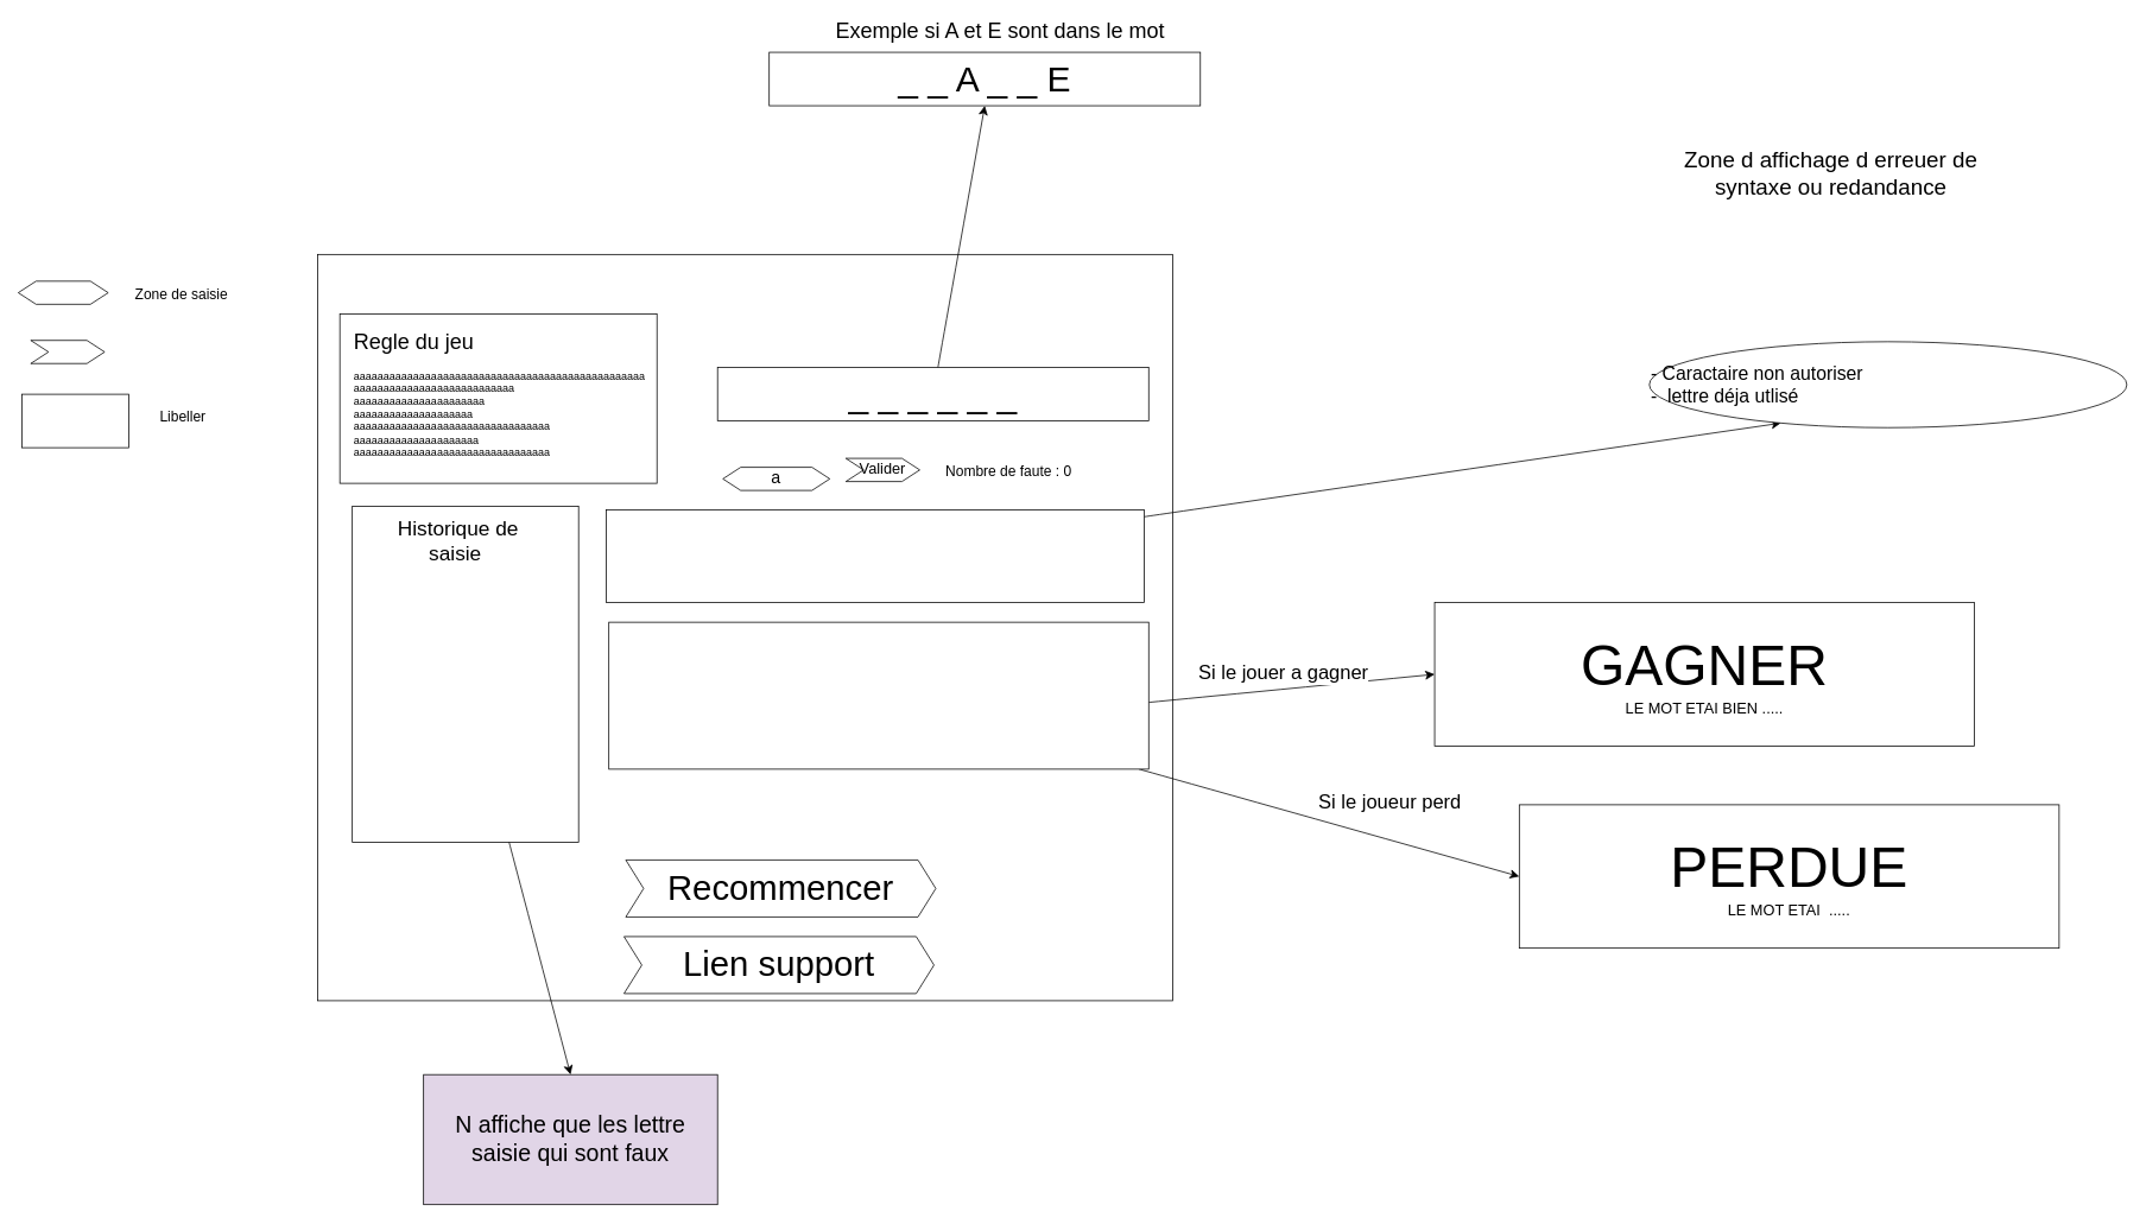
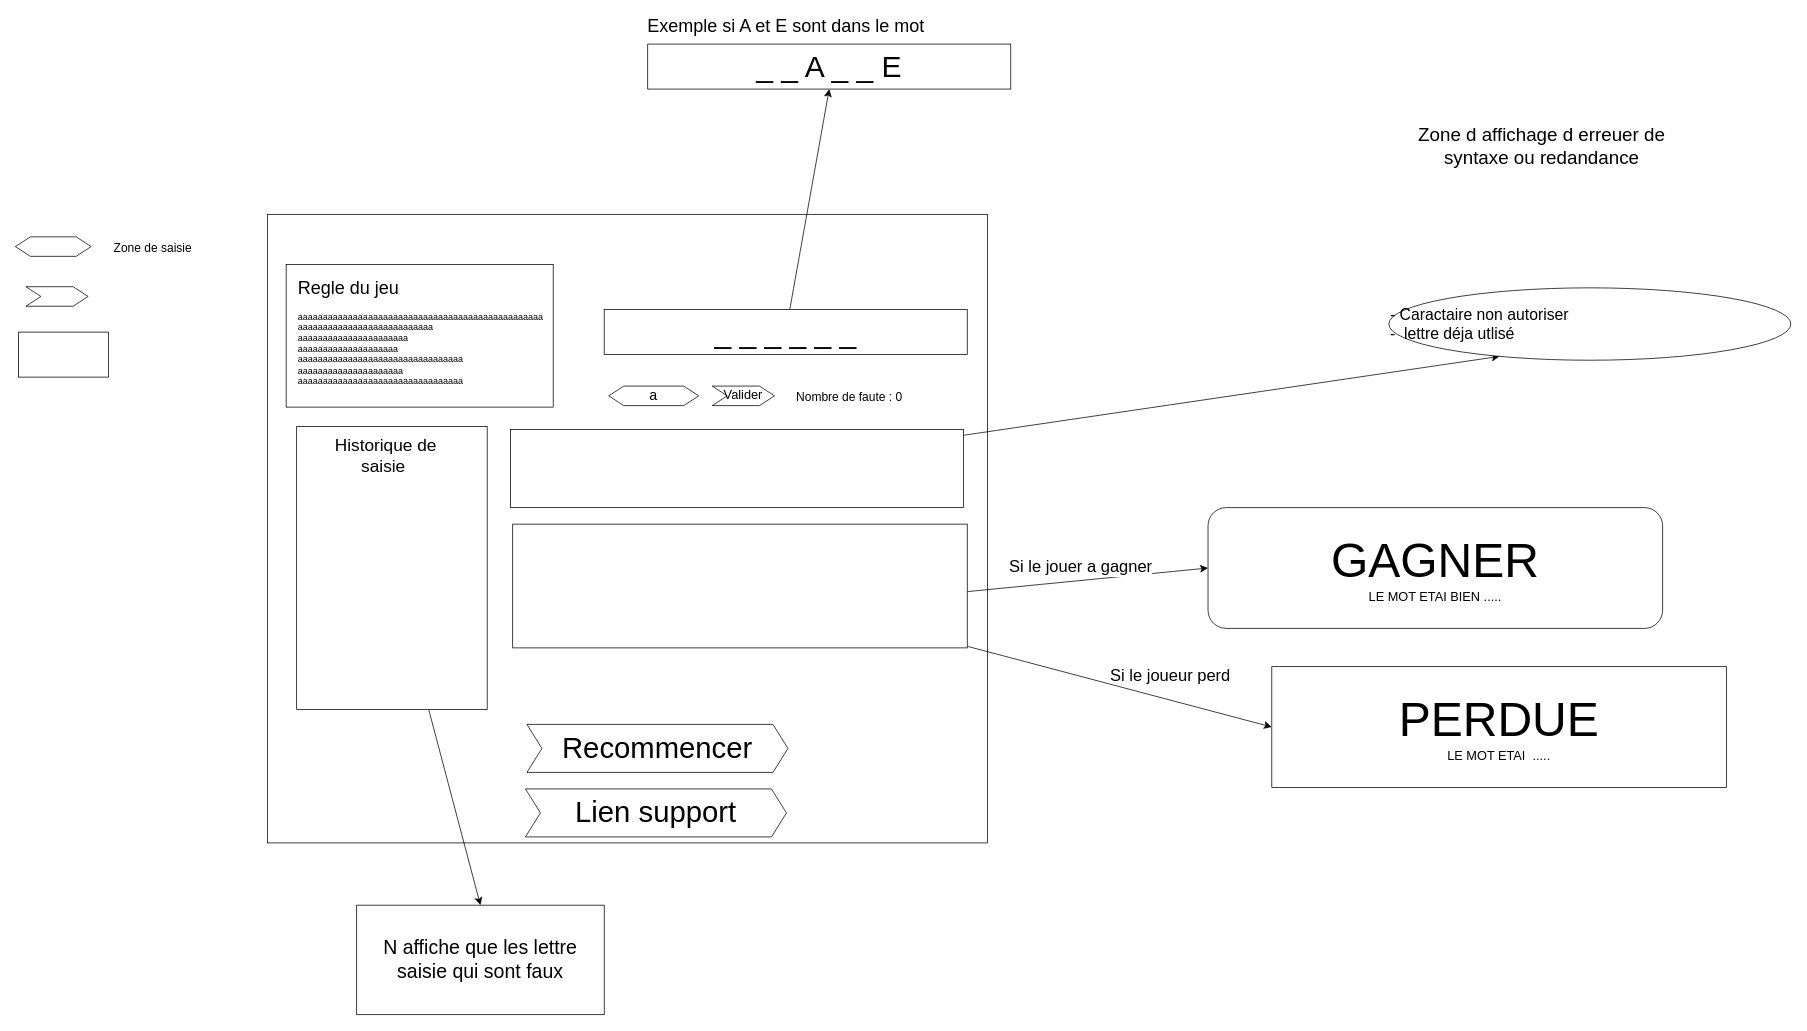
  <mxCell id="0" />
  <mxCell id="1" parent="0" />
  <mxCell id="2" value="" style="rounded=0;whiteSpace=wrap;html=1;" parent="1" vertex="1"><mxGeometry x="356" y="285" width="960" height="838" as="geometry" /></mxCell>
  <mxCell id="3" style="edgeStyle=none;curved=1;rounded=0;orthogonalLoop=1;jettySize=auto;html=1;exitX=0;exitY=0.5;exitDx=0;exitDy=0;fontSize=12;startSize=8;endSize=8;" parent="1" edge="1"><mxGeometry relative="1" as="geometry"><mxPoint x="528" y="509.5" as="sourcePoint" /><mxPoint x="528" y="509.5" as="targetPoint" /></mxGeometry></mxCell>
  <mxCell id="4" style="edgeStyle=none;curved=1;rounded=0;orthogonalLoop=1;jettySize=auto;html=1;entryX=0.5;entryY=1;entryDx=0;entryDy=0;fontSize=12;startSize=8;endSize=8;" parent="1" source="5" target="28" edge="1"><mxGeometry relative="1" as="geometry" /></mxCell>
  <mxCell id="5" value="&lt;span style=&quot;font-size: 40px;&quot;&gt;_ _ _ _ _ _&lt;/span&gt;" style="rounded=0;whiteSpace=wrap;html=1;" parent="1" vertex="1"><mxGeometry x="805" y="412" width="484" height="60" as="geometry" /></mxCell>
- <mxCell id="6" value="&lt;font style=&quot;font-size: 19px;&quot;&gt;a&lt;/font&gt;" style="shape=hexagon;perimeter=hexagonPerimeter2;whiteSpace=wrap;html=1;fixedSize=1;" parent="1" vertex="1"><mxGeometry x="811" y="524" width="120" height="26" as="geometry" /></mxCell>
+ <mxCell id="6" value="&lt;font style=&quot;font-size: 19px;&quot;&gt;a&lt;/font&gt;" style="shape=hexagon;perimeter=hexagonPerimeter2;whiteSpace=wrap;html=1;fixedSize=1;" parent="1" vertex="1"><mxGeometry x="811" y="514" width="120" height="26" as="geometry" /></mxCell>
  <mxCell id="7" value="" style="shape=hexagon;perimeter=hexagonPerimeter2;whiteSpace=wrap;html=1;fixedSize=1;" parent="1" vertex="1"><mxGeometry x="20" y="315" width="101" height="26" as="geometry" /></mxCell>
  <mxCell id="8" value="Zone de saisie" style="text;html=1;align=center;verticalAlign=middle;whiteSpace=wrap;rounded=0;fontSize=16;" parent="1" vertex="1"><mxGeometry x="141" y="315" width="125" height="30" as="geometry" /></mxCell>
  <mxCell id="9" value="&lt;font style=&quot;font-size: 17px;&quot;&gt;Valider&lt;/font&gt;" style="shape=step;perimeter=stepPerimeter;whiteSpace=wrap;html=1;fixedSize=1;" parent="1" vertex="1"><mxGeometry x="949" y="514" width="83" height="26" as="geometry" /></mxCell>
  <mxCell id="10" value="" style="shape=step;perimeter=stepPerimeter;whiteSpace=wrap;html=1;fixedSize=1;" parent="1" vertex="1"><mxGeometry x="34" y="381.5" width="83" height="26" as="geometry" /></mxCell>
  <mxCell id="11" value="Nombre de faute : 0" style="text;html=1;align=center;verticalAlign=middle;whiteSpace=wrap;rounded=0;fontSize=16;" parent="1" vertex="1"><mxGeometry x="1050" y="513" width="164" height="30" as="geometry" /></mxCell>
  <mxCell id="12" value="" style="rounded=0;whiteSpace=wrap;html=1;" parent="1" vertex="1"><mxGeometry x="395" y="568" width="254" height="377" as="geometry" /></mxCell>
  <mxCell id="13" value="&lt;font style=&quot;font-size: 23px;&quot;&gt;Historique de saisie&amp;nbsp;&lt;/font&gt;" style="text;html=1;align=center;verticalAlign=middle;whiteSpace=wrap;rounded=0;fontSize=16;" parent="1" vertex="1"><mxGeometry x="421" y="592" width="186" height="30" as="geometry" /></mxCell>
  <mxCell id="14" value="" style="rounded=0;whiteSpace=wrap;html=1;" parent="1" vertex="1"><mxGeometry x="381" y="352" width="356" height="190" as="geometry" /></mxCell>
  <mxCell id="15" value="&lt;h1 style=&quot;margin-top: 0px;&quot;&gt;&lt;span style=&quot;font-weight: normal;&quot;&gt;Regle du jeu&lt;/span&gt;&lt;/h1&gt;&lt;div&gt;aaaaaaaaaaaaaaaaaaaaaaaaaaaaaaaaaaaaaaaaaaaaaaaaa&lt;/div&gt;&lt;div&gt;aaaaaaaaaaaaaaaaaaaaaaaaaaa&lt;/div&gt;&lt;div&gt;aaaaaaaaaaaaaaaaaaaaaa&lt;/div&gt;&lt;div&gt;aaaaaaaaaaaaaaaaaaaa&lt;/div&gt;&lt;div&gt;aaaaaaaaaaaaaaaaaaaaaaaaaaaaaaaaa&lt;/div&gt;&lt;div&gt;aaaaaaaaaaaaaaaaaaaaa&lt;/div&gt;&lt;div&gt;aaaaaaaaaaaaaaaaaaaaaaaaaaaaaaaaa&lt;/div&gt;&lt;div&gt;&lt;br&gt;&lt;/div&gt;&lt;div&gt;&lt;br&gt;&lt;/div&gt;" style="text;html=1;whiteSpace=wrap;overflow=hidden;rounded=0;" parent="1" vertex="1"><mxGeometry x="395" y="363" width="342" height="180" as="geometry" /></mxCell>
  <mxCell id="16" style="edgeStyle=none;curved=1;rounded=0;orthogonalLoop=1;jettySize=auto;html=1;entryX=0;entryY=0.5;entryDx=0;entryDy=0;fontSize=12;startSize=8;endSize=8;" parent="1" target="20" edge="1"><mxGeometry relative="1" as="geometry"><mxPoint x="1289" y="788" as="sourcePoint" /></mxGeometry></mxCell>
  <mxCell id="17" value="&lt;font style=&quot;font-size: 22px;&quot;&gt;Si le jouer a gagner&lt;/font&gt;" style="edgeLabel;html=1;align=center;verticalAlign=middle;resizable=0;points=[];fontSize=12;" parent="16" vertex="1" connectable="0"><mxGeometry x="-0.348" y="-1" relative="1" as="geometry"><mxPoint x="46" y="-24" as="offset" /></mxGeometry></mxCell>
  <mxCell id="18" style="edgeStyle=none;curved=1;rounded=0;orthogonalLoop=1;jettySize=auto;html=1;entryX=0;entryY=0.5;entryDx=0;entryDy=0;fontSize=12;startSize=8;endSize=8;" parent="1" source="19" target="26" edge="1"><mxGeometry relative="1" as="geometry" /></mxCell>
  <mxCell id="19" value="" style="rounded=0;whiteSpace=wrap;html=1;" parent="1" vertex="1"><mxGeometry x="683" y="698" width="606" height="165" as="geometry" /></mxCell>
- <mxCell id="20" value="&lt;span style=&quot;font-size: 64px;&quot;&gt;GAGNER&lt;/span&gt;&lt;div&gt;&lt;font style=&quot;font-size: 17px;&quot;&gt;LE MOT ETAI BIEN .....&lt;/font&gt;&lt;/div&gt;" style="rounded=0;whiteSpace=wrap;html=1;" parent="1" vertex="1"><mxGeometry x="1610" y="676" width="606" height="161" as="geometry" /></mxCell>
+ <mxCell id="20" value="&lt;span style=&quot;font-size: 64px;&quot;&gt;GAGNER&lt;/span&gt;&lt;div&gt;&lt;font style=&quot;font-size: 17px;&quot;&gt;LE MOT ETAI BIEN .....&lt;/font&gt;&lt;/div&gt;" style="whiteSpace=wrap;html=1;rounded=1;" parent="1" vertex="1"><mxGeometry x="1610" y="676" width="606" height="161" as="geometry" /></mxCell>
  <mxCell id="21" style="edgeStyle=none;curved=1;rounded=0;orthogonalLoop=1;jettySize=auto;html=1;entryX=0.25;entryY=1;entryDx=0;entryDy=0;fontSize=12;startSize=8;endSize=8;" parent="1" source="22" target="30" edge="1"><mxGeometry relative="1" as="geometry" /></mxCell>
  <mxCell id="22" value="" style="rounded=0;whiteSpace=wrap;html=1;" parent="1" vertex="1"><mxGeometry x="680" y="572" width="604" height="104" as="geometry" /></mxCell>
  <mxCell id="23" value="" style="rounded=0;whiteSpace=wrap;html=1;" parent="1" vertex="1"><mxGeometry x="24" y="442" width="120" height="60" as="geometry" /></mxCell>
- <mxCell id="24" value="Libeller" style="text;html=1;align=center;verticalAlign=middle;whiteSpace=wrap;rounded=0;fontSize=16;" parent="1" vertex="1"><mxGeometry x="152" y="452" width="106" height="30" as="geometry" /></mxCell>
- <mxCell id="25" value="&lt;font style=&quot;font-size: 26px;&quot;&gt;N affiche que les lettre saisie qui sont faux&lt;/font&gt;" style="rounded=0;whiteSpace=wrap;html=1;fillColor=#e1d5e7;" parent="1" vertex="1"><mxGeometry x="475" y="1206" width="330" height="146" as="geometry" /></mxCell>
- <mxCell id="26" value="&lt;div&gt;&lt;font style=&quot;font-size: 64px;&quot;&gt;PERDUE&lt;/font&gt;&lt;/div&gt;&lt;div&gt;&lt;font style=&quot;font-size: 17px;&quot;&gt;LE MOT ETAI&amp;nbsp; .....&lt;/font&gt;&lt;/div&gt;" style="rounded=0;whiteSpace=wrap;html=1;" parent="1" vertex="1"><mxGeometry x="1705" y="903" width="606" height="161" as="geometry" /></mxCell>
+ <mxCell id="25" value="&lt;font style=&quot;font-size: 26px;&quot;&gt;N affiche que les lettre saisie qui sont faux&lt;/font&gt;" style="rounded=0;whiteSpace=wrap;html=1;" parent="1" vertex="1"><mxGeometry x="475" y="1206" width="330" height="146" as="geometry" /></mxCell>
+ <mxCell id="26" value="&lt;div&gt;&lt;font style=&quot;font-size: 64px;&quot;&gt;PERDUE&lt;/font&gt;&lt;/div&gt;&lt;div&gt;&lt;font style=&quot;font-size: 17px;&quot;&gt;LE MOT ETAI&amp;nbsp; .....&lt;/font&gt;&lt;/div&gt;" style="rounded=0;whiteSpace=wrap;html=1;" parent="1" vertex="1"><mxGeometry x="1695" y="888" width="606" height="161" as="geometry" /></mxCell>
  <mxCell id="27" value="&lt;font style=&quot;font-size: 22px;&quot;&gt;Si le joueur perd&lt;/font&gt;" style="text;html=1;align=center;verticalAlign=middle;whiteSpace=wrap;rounded=0;fontSize=16;" parent="1" vertex="1"><mxGeometry x="1460" y="886" width="200" height="30" as="geometry" /></mxCell>
  <mxCell id="28" value="&lt;span style=&quot;font-size: 40px;&quot;&gt;_ _ A _ _ E&lt;/span&gt;" style="rounded=0;whiteSpace=wrap;html=1;" parent="1" vertex="1"><mxGeometry x="863" y="58" width="484" height="60" as="geometry" /></mxCell>
- <mxCell id="29" value="&lt;font style=&quot;font-size: 24px;&quot;&gt;Exemple si A et E sont dans le mot&lt;/font&gt;" style="text;html=1;align=center;verticalAlign=middle;whiteSpace=wrap;rounded=0;fontSize=16;strokeWidth=4;" parent="1" vertex="1"><mxGeometry x="899.5" y="20" width="445" height="30" as="geometry" /></mxCell>
+ <mxCell id="29" value="&lt;font style=&quot;font-size: 24px;&quot;&gt;Exemple si A et E sont dans le mot&lt;/font&gt;" style="text;html=1;align=center;verticalAlign=middle;whiteSpace=wrap;rounded=0;fontSize=16;strokeWidth=4;" parent="1" vertex="1"><mxGeometry x="824.5" y="20" width="445" height="30" as="geometry" /></mxCell>
  <mxCell id="30" value="&lt;span style=&quot;font-size: 21px;&quot;&gt;- Caractaire non autoriser&amp;nbsp;&lt;/span&gt;&lt;div&gt;&lt;span style=&quot;font-size: 21px;&quot;&gt;-&amp;nbsp; lettre déja utlisé&lt;/span&gt;&lt;/div&gt;" style="ellipse;whiteSpace=wrap;html=1;align=left;" parent="1" vertex="1"><mxGeometry x="1851" y="383" width="536" height="96.5" as="geometry" /></mxCell>
  <mxCell id="31" style="edgeStyle=none;curved=1;rounded=0;orthogonalLoop=1;jettySize=auto;html=1;entryX=0.5;entryY=0;entryDx=0;entryDy=0;fontSize=12;startSize=8;endSize=8;" parent="1" edge="1"><mxGeometry relative="1" as="geometry"><mxPoint x="571" y="945" as="sourcePoint" /><mxPoint x="640" y="1206" as="targetPoint" /></mxGeometry></mxCell>
  <mxCell id="32" value="&lt;font style=&quot;font-size: 25px;&quot;&gt;Zone d affichage d erreuer de syntaxe ou redandance&lt;/font&gt;" style="text;html=1;align=center;verticalAlign=middle;whiteSpace=wrap;rounded=0;fontSize=16;" parent="1" vertex="1"><mxGeometry x="1851" y="178" width="408" height="30" as="geometry" /></mxCell>
  <mxCell id="33" value="&lt;span style=&quot;font-size: 39px;&quot;&gt;Lien support&lt;/span&gt;" style="shape=step;perimeter=stepPerimeter;whiteSpace=wrap;html=1;fixedSize=1;" parent="1" vertex="1"><mxGeometry x="700" y="1051" width="348" height="64" as="geometry" /></mxCell>
  <mxCell id="34" value="&lt;span style=&quot;font-size: 39px;&quot;&gt;Recommencer&lt;/span&gt;" style="shape=step;perimeter=stepPerimeter;whiteSpace=wrap;html=1;fixedSize=1;" parent="1" vertex="1"><mxGeometry x="702" y="965" width="348" height="64" as="geometry" /></mxCell>
